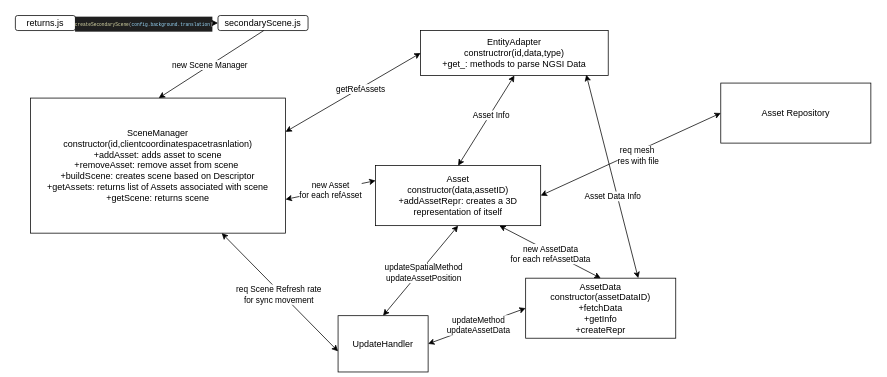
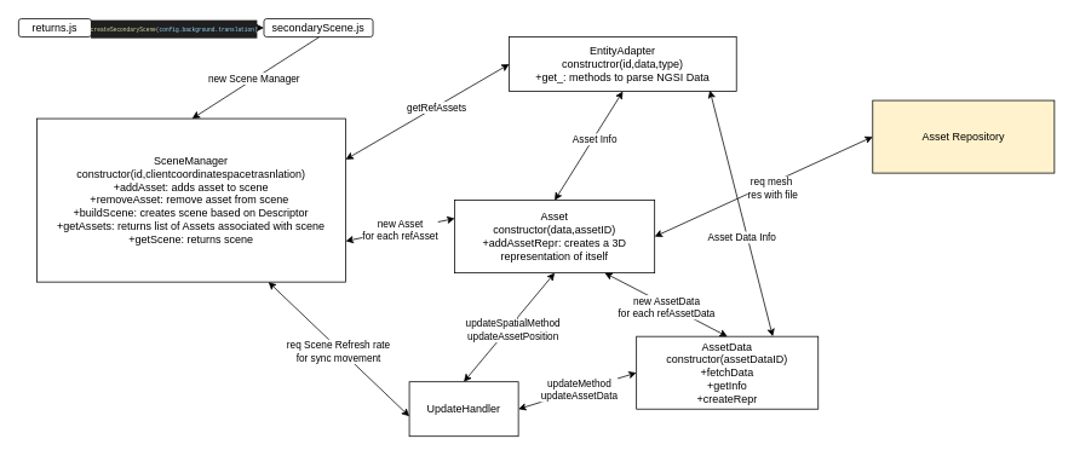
  <mxCell id="0" />
  <mxCell id="1" parent="0" />
  <mxCell id="2" value="returns.js" style="rounded=1;whiteSpace=wrap;html=1;" parent="1" vertex="1"><mxGeometry x="20" y="20" width="80" height="20" as="geometry" /></mxCell>
  <mxCell id="3" value="" style="endArrow=classic;html=1;exitX=1;exitY=0.5;exitDx=0;exitDy=0;entryX=0;entryY=0.5;entryDx=0;entryDy=0;" parent="1" source="2" target="5" edge="1"><mxGeometry width="50" height="50" relative="1" as="geometry"><mxPoint x="180" y="55" as="sourcePoint" /><mxPoint x="160" y="30" as="targetPoint" /></mxGeometry></mxCell>
  <mxCell id="4" value="&lt;div style=&quot;background-color: rgb(31, 31, 31); font-family: Consolas, &amp;quot;Courier New&amp;quot;, monospace; line-height: 19px; white-space-collapse: preserve; color: rgb(204, 204, 204);&quot;&gt;&lt;font style=&quot;font-size: 6px;&quot;&gt;&lt;span style=&quot;color: rgb(220, 220, 170);&quot;&gt;createSecondaryScene&lt;/span&gt;&lt;span style=&quot;color: rgb(204, 204, 204);&quot;&gt;(&lt;/span&gt;&lt;span style=&quot;color: rgb(156, 220, 254);&quot;&gt;config&lt;/span&gt;&lt;span style=&quot;color: rgb(204, 204, 204);&quot;&gt;.&lt;/span&gt;&lt;span style=&quot;color: rgb(156, 220, 254);&quot;&gt;background&lt;/span&gt;&lt;span style=&quot;color: rgb(204, 204, 204);&quot;&gt;.&lt;/span&gt;&lt;span style=&quot;color: rgb(156, 220, 254);&quot;&gt;translation&lt;/span&gt;&lt;span style=&quot;color: rgb(204, 204, 204);&quot;&gt;)&lt;/span&gt;&lt;/font&gt;&lt;/div&gt;" style="edgeLabel;html=1;align=center;verticalAlign=middle;resizable=0;points=[];" parent="3" vertex="1" connectable="0"><mxGeometry x="-0.2" y="2" relative="1" as="geometry"><mxPoint x="14" y="2" as="offset" /></mxGeometry></mxCell>
  <mxCell id="5" value="secondaryScene.js" style="rounded=1;whiteSpace=wrap;html=1;" parent="1" vertex="1"><mxGeometry x="290" y="20" width="120" height="20" as="geometry" /></mxCell>
  <mxCell id="6" value="SceneManager&lt;div&gt;constructor(id,clientcoordinatespacetrasnlation)&lt;/div&gt;&lt;div&gt;+addAsset: adds asset to scene&lt;/div&gt;&lt;div&gt;+removeAsset: remove asset from scene&amp;nbsp;&lt;/div&gt;&lt;div&gt;+buildScene: creates scene based on Descriptor&lt;/div&gt;&lt;div&gt;+getAssets: returns list of Assets associated with scene&lt;/div&gt;&lt;div&gt;+getScene: returns scene&lt;/div&gt;" style="rounded=0;whiteSpace=wrap;html=1;" parent="1" vertex="1"><mxGeometry x="40" y="130" width="340" height="180" as="geometry" /></mxCell>
  <mxCell id="7" value="EntityAdapter&lt;div&gt;constructror(id,data,type)&lt;/div&gt;&lt;div&gt;+get_: methods to parse NGSI Data&lt;/div&gt;" style="rounded=0;whiteSpace=wrap;html=1;" parent="1" vertex="1"><mxGeometry x="560" y="40" width="250" height="60" as="geometry" /></mxCell>
  <mxCell id="8" value="" style="endArrow=classic;startArrow=classic;html=1;entryX=0;entryY=0.5;entryDx=0;entryDy=0;exitX=1;exitY=0.25;exitDx=0;exitDy=0;" parent="1" source="6" target="7" edge="1"><mxGeometry width="50" height="50" relative="1" as="geometry"><mxPoint x="380" y="210" as="sourcePoint" /><mxPoint x="430" y="160" as="targetPoint" /></mxGeometry></mxCell>
  <mxCell id="9" value="getRefAssets" style="edgeLabel;html=1;align=center;verticalAlign=middle;resizable=0;points=[];" parent="8" vertex="1" connectable="0"><mxGeometry x="0.093" y="-2" relative="1" as="geometry"><mxPoint y="-2" as="offset" /></mxGeometry></mxCell>
  <mxCell id="10" value="Asset&lt;div&gt;constructor(data,assetID)&lt;/div&gt;&lt;div&gt;+addAssetRepr: creates a 3D representation of itself&lt;/div&gt;" style="rounded=0;whiteSpace=wrap;html=1;" parent="1" vertex="1"><mxGeometry x="500" y="220" width="220" height="80" as="geometry" /></mxCell>
  <mxCell id="11" value="" style="endArrow=classic;startArrow=classic;html=1;exitX=1;exitY=0.75;exitDx=0;exitDy=0;entryX=0;entryY=0.25;entryDx=0;entryDy=0;" parent="1" source="6" target="10" edge="1"><mxGeometry width="50" height="50" relative="1" as="geometry"><mxPoint x="380" y="210" as="sourcePoint" /><mxPoint x="430" y="160" as="targetPoint" /></mxGeometry></mxCell>
  <mxCell id="12" value="new Asset&lt;div&gt;for each refAsset&lt;/div&gt;" style="edgeLabel;html=1;align=center;verticalAlign=middle;resizable=0;points=[];" parent="11" vertex="1" connectable="0"><mxGeometry x="0.059" relative="1" as="geometry"><mxPoint x="-4" y="1" as="offset" /></mxGeometry></mxCell>
  <mxCell id="13" value="" style="endArrow=classic;startArrow=classic;html=1;entryX=0.5;entryY=1;entryDx=0;entryDy=0;exitX=0.5;exitY=0;exitDx=0;exitDy=0;" parent="1" source="10" target="7" edge="1"><mxGeometry width="50" height="50" relative="1" as="geometry"><mxPoint x="570" y="230" as="sourcePoint" /><mxPoint x="620" y="180" as="targetPoint" /></mxGeometry></mxCell>
  <mxCell id="14" value="Asset Info" style="edgeLabel;html=1;align=center;verticalAlign=middle;resizable=0;points=[];" parent="13" vertex="1" connectable="0"><mxGeometry x="0.135" y="-1" relative="1" as="geometry"><mxPoint as="offset" /></mxGeometry></mxCell>
  <mxCell id="15" value="AssetData&lt;div&gt;&lt;div&gt;constructor(assetDataID)&lt;/div&gt;&lt;div&gt;+fetchData&lt;br&gt;+getInfo&lt;/div&gt;&lt;/div&gt;&lt;div&gt;+createRepr&lt;/div&gt;" style="rounded=0;whiteSpace=wrap;html=1;" parent="1" vertex="1"><mxGeometry x="700" y="370" width="200" height="80" as="geometry" /></mxCell>
  <mxCell id="16" value="" style="endArrow=classic;startArrow=classic;html=1;entryX=0.75;entryY=1;entryDx=0;entryDy=0;exitX=0.5;exitY=0;exitDx=0;exitDy=0;" parent="1" source="15" target="10" edge="1"><mxGeometry width="50" height="50" relative="1" as="geometry"><mxPoint x="470" y="300" as="sourcePoint" /><mxPoint x="520" y="250" as="targetPoint" /></mxGeometry></mxCell>
  <mxCell id="17" value="new AssetData&lt;div&gt;for each refAssetData&lt;/div&gt;" style="edgeLabel;html=1;align=center;verticalAlign=middle;resizable=0;points=[];" parent="16" vertex="1" connectable="0"><mxGeometry x="-0.009" y="2" relative="1" as="geometry"><mxPoint as="offset" /></mxGeometry></mxCell>
  <mxCell id="18" value="" style="endArrow=classic;startArrow=classic;html=1;entryX=0.883;entryY=0.983;entryDx=0;entryDy=0;entryPerimeter=0;exitX=0.75;exitY=0;exitDx=0;exitDy=0;" parent="1" source="15" target="7" edge="1"><mxGeometry width="50" height="50" relative="1" as="geometry"><mxPoint x="830" y="320" as="sourcePoint" /><mxPoint x="880" y="270" as="targetPoint" /></mxGeometry></mxCell>
  <mxCell id="19" value="Asset Data Info" style="edgeLabel;html=1;align=center;verticalAlign=middle;resizable=0;points=[];" parent="18" vertex="1" connectable="0"><mxGeometry x="-0.006" relative="1" as="geometry"><mxPoint y="25" as="offset" /></mxGeometry></mxCell>
  <mxCell id="20" value="" style="endArrow=classic;html=1;exitX=0.5;exitY=1;exitDx=0;exitDy=0;entryX=0.5;entryY=0;entryDx=0;entryDy=0;" parent="1" edge="1"><mxGeometry width="50" height="50" relative="1" as="geometry"><mxPoint x="351" y="40" as="sourcePoint" /><mxPoint x="211" y="130" as="targetPoint" /></mxGeometry></mxCell>
  <mxCell id="21" value="new Scene Manager" style="edgeLabel;html=1;align=center;verticalAlign=middle;resizable=0;points=[];" parent="20" vertex="1" connectable="0"><mxGeometry x="0.039" y="-1" relative="1" as="geometry"><mxPoint as="offset" /></mxGeometry></mxCell>
- <mxCell id="22" value="Asset Repository" style="rounded=0;whiteSpace=wrap;html=1;" vertex="1" parent="1"><mxGeometry x="960" y="110" width="200" height="80" as="geometry" /></mxCell>
+ <mxCell id="22" value="Asset Repository" style="rounded=0;whiteSpace=wrap;html=1;fillColor=#fff2cc;" vertex="1" parent="1"><mxGeometry x="960" y="110" width="200" height="80" as="geometry" /></mxCell>
  <mxCell id="23" value="" style="endArrow=classic;startArrow=classic;html=1;exitX=1;exitY=0.5;exitDx=0;exitDy=0;entryX=0;entryY=0.5;entryDx=0;entryDy=0;" edge="1" parent="1" source="10" target="22"><mxGeometry width="50" height="50" relative="1" as="geometry"><mxPoint x="760" y="280" as="sourcePoint" /><mxPoint x="810" y="230" as="targetPoint" /></mxGeometry></mxCell>
  <mxCell id="24" value="req mesh&amp;nbsp;&lt;div&gt;res with file&lt;/div&gt;" style="edgeLabel;html=1;align=center;verticalAlign=middle;resizable=0;points=[];" vertex="1" connectable="0" parent="23"><mxGeometry x="0.011" y="-2" relative="1" as="geometry"><mxPoint x="8" as="offset" /></mxGeometry></mxCell>
  <mxCell id="25" value="" style="endArrow=classic;startArrow=classic;html=1;entryX=0;entryY=0.5;entryDx=0;entryDy=0;exitX=1;exitY=0.5;exitDx=0;exitDy=0;" edge="1" parent="1" source="27" target="15"><mxGeometry width="50" height="50" relative="1" as="geometry"><mxPoint x="600" y="465" as="sourcePoint" /><mxPoint x="680" y="440" as="targetPoint" /></mxGeometry></mxCell>
  <mxCell id="26" value="updateMethod&lt;div&gt;updateAssetData&lt;/div&gt;" style="edgeLabel;html=1;align=center;verticalAlign=middle;resizable=0;points=[];" vertex="1" connectable="0" parent="25"><mxGeometry x="0.028" y="1" relative="1" as="geometry"><mxPoint as="offset" /></mxGeometry></mxCell>
- <mxCell id="27" value="UpdateHandler" style="rounded=0;whiteSpace=wrap;html=1;" vertex="1" parent="1"><mxGeometry x="450" y="420" width="120" height="75" as="geometry" /></mxCell>
+ <mxCell id="27" value="UpdateHandler" style="rounded=0;whiteSpace=wrap;html=1;" vertex="1" parent="1"><mxGeometry x="450" y="420" width="120" height="60" as="geometry" /></mxCell>
  <mxCell id="28" value="" style="endArrow=classic;startArrow=classic;html=1;entryX=0.5;entryY=1;entryDx=0;entryDy=0;exitX=0.5;exitY=0;exitDx=0;exitDy=0;" edge="1" parent="1" source="27" target="10"><mxGeometry width="50" height="50" relative="1" as="geometry"><mxPoint x="500" y="390" as="sourcePoint" /><mxPoint x="550" y="340" as="targetPoint" /></mxGeometry></mxCell>
  <mxCell id="29" value="updateSpatialMethod&lt;div&gt;updateAssetPosition&lt;/div&gt;" style="edgeLabel;html=1;align=center;verticalAlign=middle;resizable=0;points=[];" vertex="1" connectable="0" parent="28"><mxGeometry x="-0.005" y="-4" relative="1" as="geometry"><mxPoint as="offset" /></mxGeometry></mxCell>
  <mxCell id="30" value="" style="endArrow=classic;startArrow=classic;html=1;exitX=0.75;exitY=1;exitDx=0;exitDy=0;entryX=0;entryY=0.633;entryDx=0;entryDy=0;entryPerimeter=0;" edge="1" parent="1" source="6" target="27"><mxGeometry width="50" height="50" relative="1" as="geometry"><mxPoint x="430" y="280" as="sourcePoint" /><mxPoint x="480" y="230" as="targetPoint" /></mxGeometry></mxCell>
  <mxCell id="31" value="req Scene Refresh rate&lt;div&gt;for sync movement&lt;/div&gt;" style="edgeLabel;html=1;align=center;verticalAlign=middle;resizable=0;points=[];" vertex="1" connectable="0" parent="30"><mxGeometry x="0.009" y="-3" relative="1" as="geometry"><mxPoint as="offset" /></mxGeometry></mxCell>
